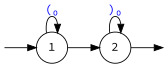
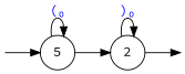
  digraph {
    rankdir=LR
    fontname="Source Code Pro"
    node [fontname="Source Code Pro"]
    edge [fontname="Source Code Pro"]
    Q0 [fixedsize=true height=0 style=invisible width=0]
-   1 [shape=circle]
+   1 [shape=circle label=5]
    Q1 [fixedsize=true height=0 style=invisible width=0]
    2 [shape=circle]
    Q0 -> 1
    1 -> 1 [label=<<FONT COLOR="blue">(₀</FONT>>]
    1 -> 2
    2 -> Q1
    2 -> 2 [label=<<FONT COLOR="blue">)₀</FONT>>]
  }
